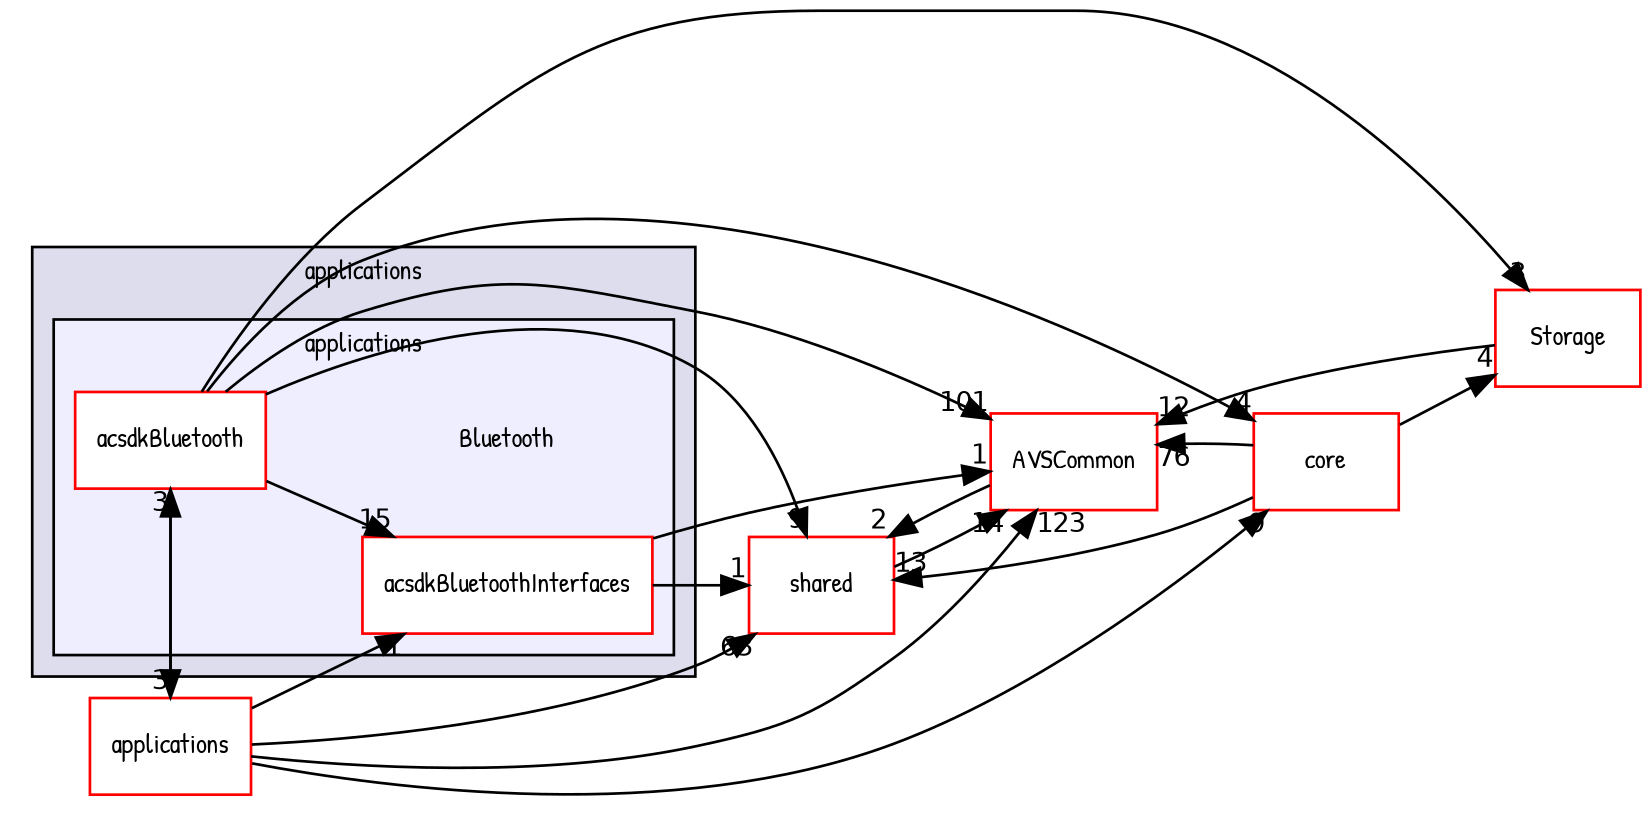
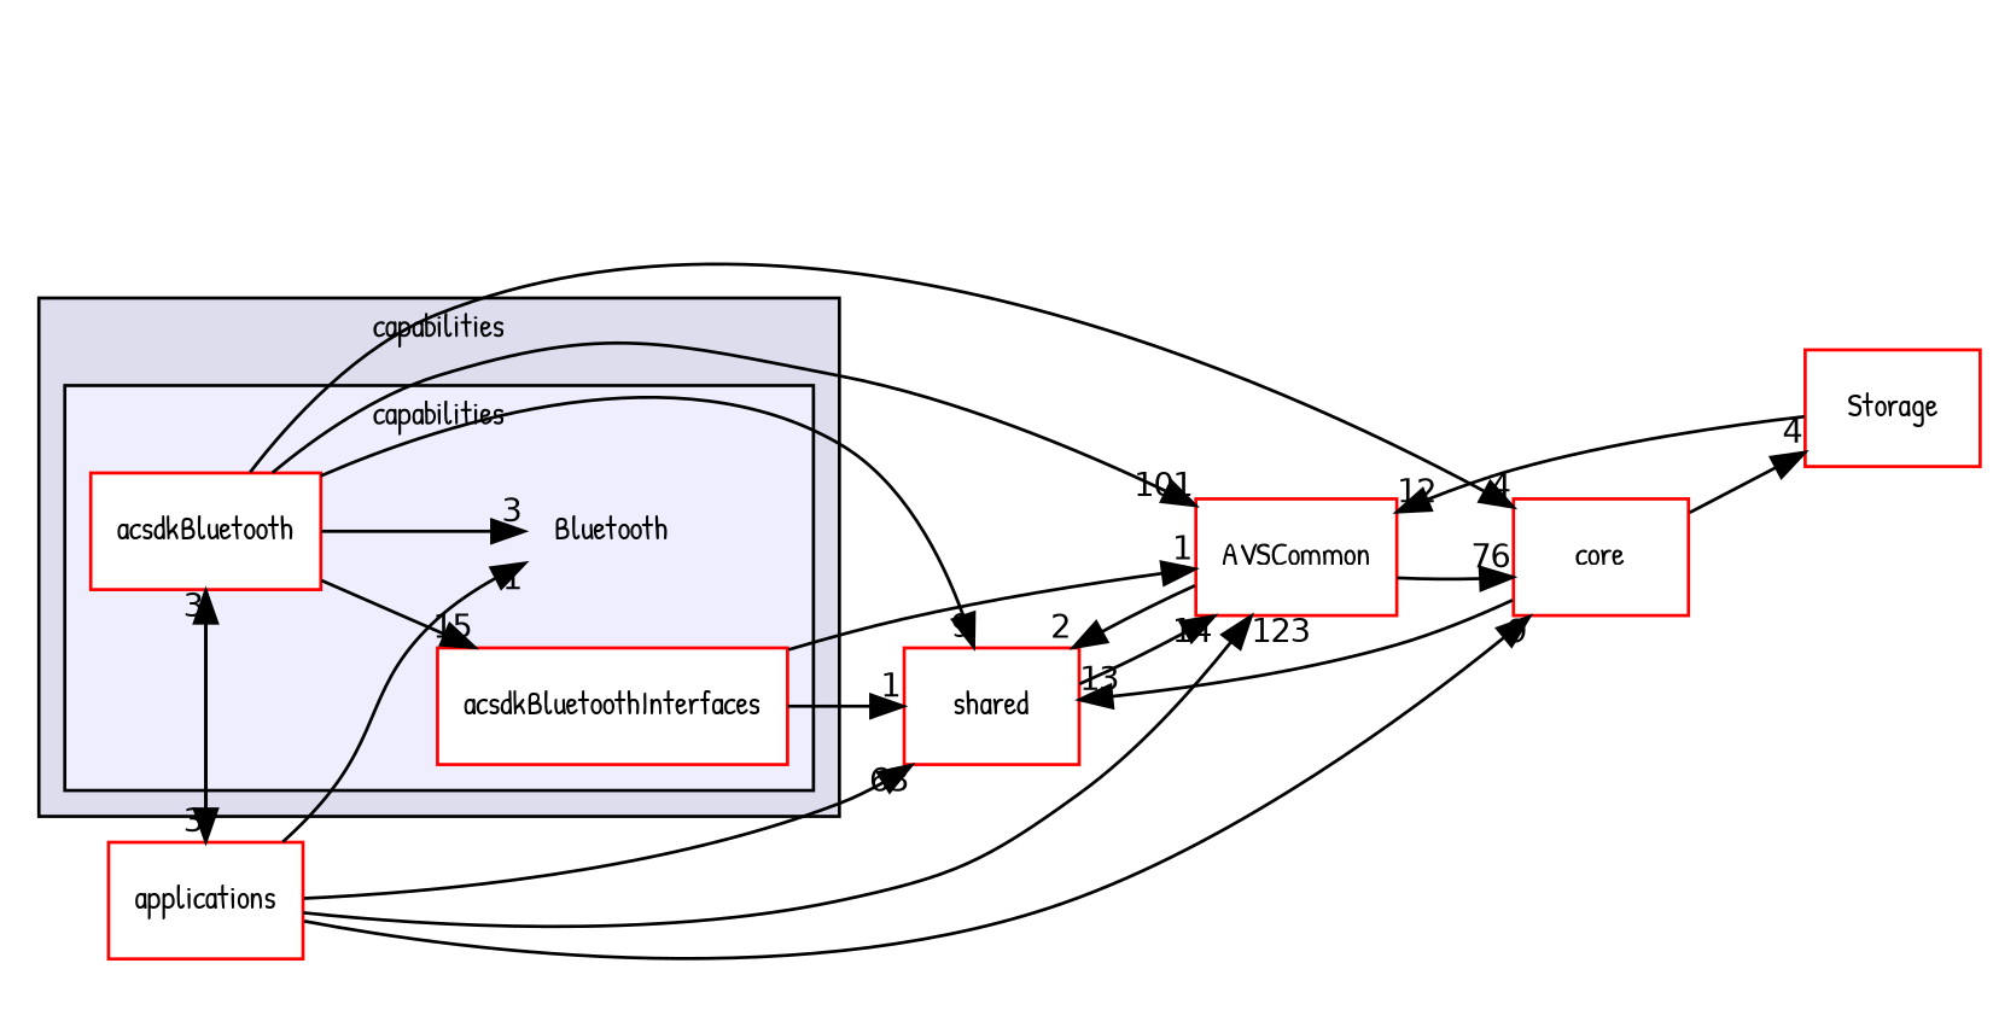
  digraph {
    compound=true
    rankdir=LR
    fontname="Patrick Hand"
    node [fontname="Patrick Hand" fontsize=10 shape=box color=red fillcolor=white style=filled]
    edge [headlabel=3 labeldistance=1.5 labelfontname=Helvetica labelfontsize=10 fontname="Patrick Hand"]
    n1 [label=Bluetooth shape=plaintext color="" fillcolor="" style=""]
    n2 [label=acsdkBluetooth]
    n3 [label=acsdkBluetoothInterfaces]
    n4 [label=shared]
    n5 [label=applications]
    n6 [label=Storage]
    n7 [label=AVSCommon]
    n8 [label=core]
    subgraph cluster_1 {
      bgcolor="#ddddee"
      fontsize=10
-     label=applications
+     label=capabilities
      pencolor=black
      subgraph cluster_2 {
        bgcolor="#eeeeff"
        fontsize=10
        pencolor=black
        n1
        n2
        n3
      }
    }
    n2 -> n3 [headlabel=15]
    n2 -> n4 [headlabel=9]
    n2 -> n5
-   n2 -> n6
+   n2 -> n1
    n2 -> n7 [headlabel=101]
    n2 -> n8 [headlabel=4]
    n3 -> n4 [headlabel=1]
    n3 -> n7 [headlabel=1]
    n4 -> n7 [headlabel=14]
    n5 -> n2
-   n5 -> n3 [headlabel=1]
+   n5 -> n1 [headlabel=1]
    n5 -> n4 [headlabel=63]
    n5 -> n7 [headlabel=123]
    n5 -> n8 [headlabel=9]
    n6 -> n7 [headlabel=12]
    n7 -> n4 [headlabel=2]
    n8 -> n4 [headlabel=13]
    n8 -> n6 [headlabel=4]
-   n8 -> n7 [headlabel=76]
+   n7 -> n8 [headlabel=76]
  }
